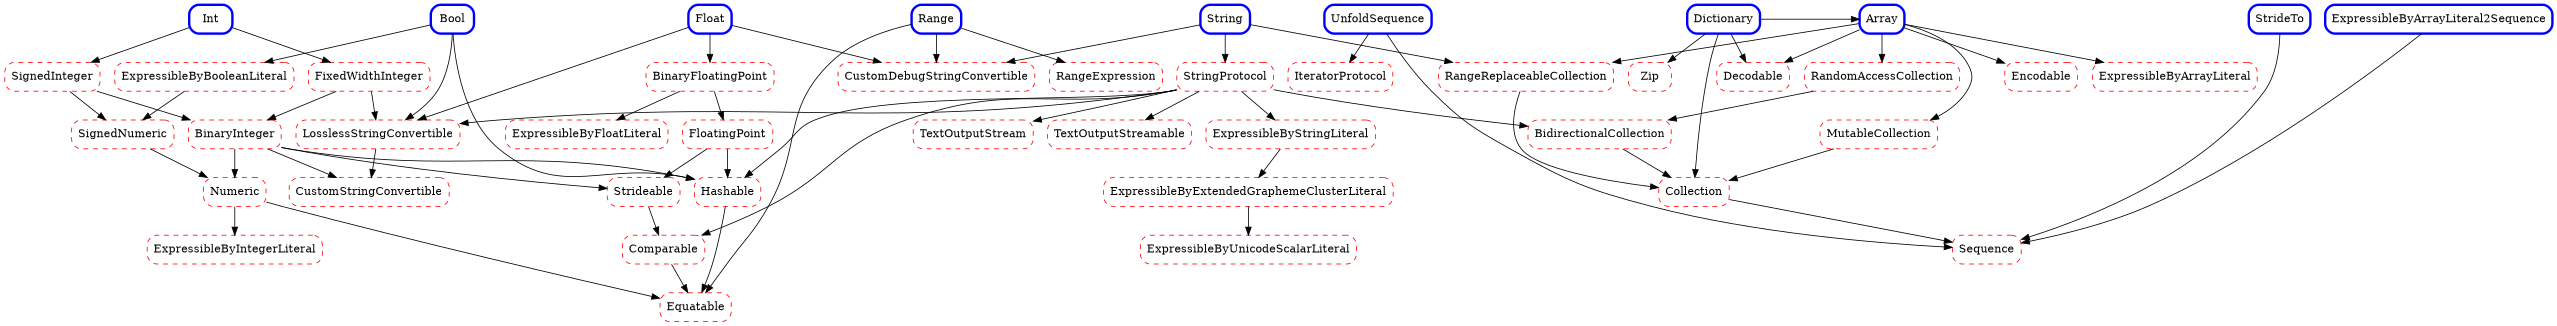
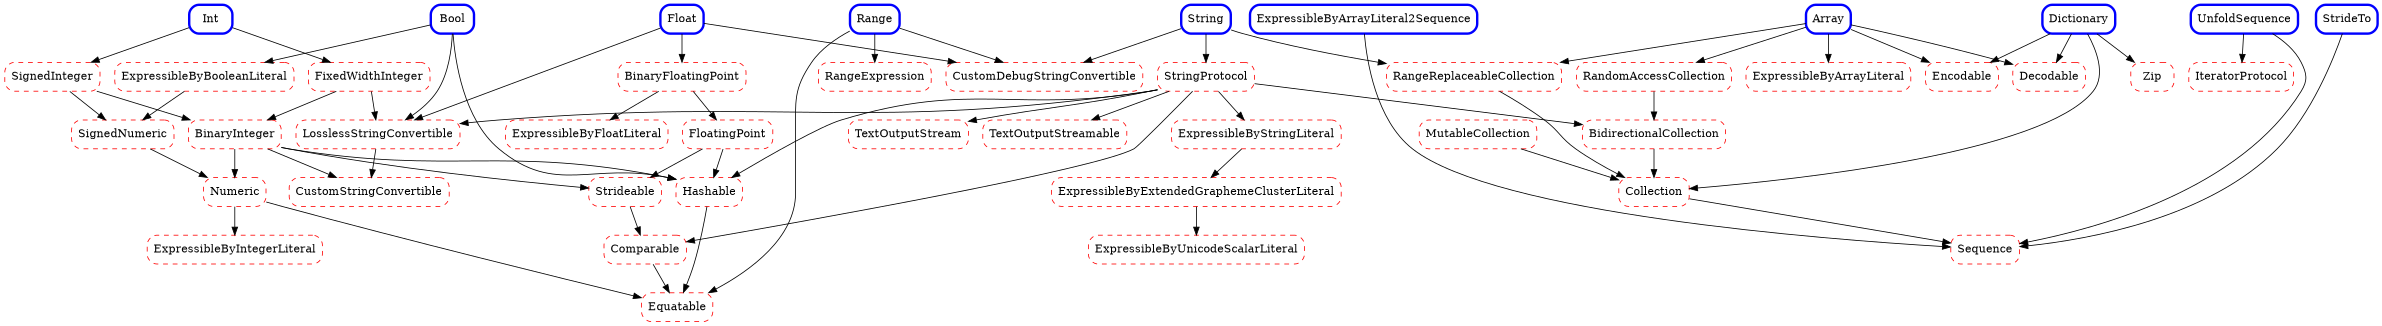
  digraph {
    fontname="DejaVu Serif"
    rankdir=TB
    ranksep=0.5
    root=0
    node [color=red fillcolor=white fontname="DejaVu Serif" penwidth=1 shape=rectangle style="rounded,dashed"]
    edge [dir=left fontname="DejaVu Serif"]
    CustomStringConvertible
    LosslessStringConvertible
    CustomDebugStringConvertible
    Hashable
    Equatable
    Comparable
    Numeric
    SignedNumeric
    Strideable
    BinaryInteger
    FixedWidthInteger
    SignedInteger
    FloatingPoint
    BinaryFloatingPoint
    ExpressibleByArrayLiteral
    n16 [label=Zip]
    ExpressibleByIntegerLiteral
    ExpressibleByBooleanLiteral
    ExpressibleByFloatLiteral
    ExpressibleByStringLiteral
    ExpressibleByExtendedGraphemeClusterLiteral
    ExpressibleByUnicodeScalarLiteral
    RangeExpression
    Collection
    Sequence
    BidirectionalCollection
    RandomAccessCollection
    MutableCollection
    RangeReplaceableCollection
    IteratorProtocol
    StringProtocol
    Encodable
    Decodable
    TextOutputStream
    TextOutputStreamable
    Int [color=blue penwidth=3 style=rounded]
    Float [color=blue penwidth=3 style=rounded]
    Bool [color=blue penwidth=3 style=rounded]
    String [color=blue penwidth=3 style=rounded]
    Array [color=blue penwidth=3 style=rounded]
    Dictionary [color=blue penwidth=3 style=rounded]
    Range [color=blue penwidth=3 style=rounded]
    UnfoldSequence [color=blue penwidth=3 style=rounded]
    StrideTo [color=blue penwidth=3 style=rounded]
    n45 [color=blue label=ExpressibleByArrayLiteral2Sequence penwidth=3 style=rounded]
    subgraph sub_1 {
      CustomStringConvertible
      LosslessStringConvertible
      CustomDebugStringConvertible
      Hashable
      Equatable
      Comparable
      Numeric
      SignedNumeric
      Strideable
      BinaryInteger
      FixedWidthInteger
      SignedInteger
      FloatingPoint
      BinaryFloatingPoint
      ExpressibleByArrayLiteral
      n16
      ExpressibleByIntegerLiteral
      ExpressibleByBooleanLiteral
      ExpressibleByFloatLiteral
      ExpressibleByStringLiteral
      ExpressibleByExtendedGraphemeClusterLiteral
      ExpressibleByUnicodeScalarLiteral
      RangeExpression
      Collection
      Sequence
      BidirectionalCollection
      RandomAccessCollection
      MutableCollection
      RangeReplaceableCollection
      IteratorProtocol
      StringProtocol
      Encodable
      Decodable
      TextOutputStream
      TextOutputStreamable
    }
    subgraph sub_2 {
      rank=same
      Int
      Float
      Bool
      String
      Array
      Dictionary
      Range
      UnfoldSequence
      StrideTo
      n45
    }
    LosslessStringConvertible -> CustomStringConvertible
    Hashable -> Equatable
    Comparable -> Equatable
    Numeric -> Equatable
    Numeric -> ExpressibleByIntegerLiteral
    SignedNumeric -> Numeric
    Strideable -> Comparable
    BinaryInteger -> CustomStringConvertible
    BinaryInteger -> Hashable
    BinaryInteger -> Numeric
    BinaryInteger -> Strideable
    FixedWidthInteger -> LosslessStringConvertible
    FixedWidthInteger -> BinaryInteger
    SignedInteger -> SignedNumeric
    SignedInteger -> BinaryInteger
    FloatingPoint -> Hashable
    FloatingPoint -> Strideable
    BinaryFloatingPoint -> FloatingPoint
    BinaryFloatingPoint -> ExpressibleByFloatLiteral
    ExpressibleByBooleanLiteral -> SignedNumeric
    ExpressibleByStringLiteral -> ExpressibleByExtendedGraphemeClusterLiteral
    ExpressibleByExtendedGraphemeClusterLiteral -> ExpressibleByUnicodeScalarLiteral
    Collection -> Sequence
    BidirectionalCollection -> Collection
    RandomAccessCollection -> BidirectionalCollection
    MutableCollection -> Collection
    RangeReplaceableCollection -> Collection
    StringProtocol -> LosslessStringConvertible
    StringProtocol -> Hashable
    StringProtocol -> Comparable
    StringProtocol -> ExpressibleByStringLiteral
    StringProtocol -> BidirectionalCollection
    StringProtocol -> TextOutputStream
    StringProtocol -> TextOutputStreamable
    Int -> FixedWidthInteger
    Int -> SignedInteger
    Float -> LosslessStringConvertible
    Float -> CustomDebugStringConvertible
    Float -> BinaryFloatingPoint
    Bool -> LosslessStringConvertible
    Bool -> Hashable
    Bool -> ExpressibleByBooleanLiteral
    String -> CustomDebugStringConvertible
    String -> RangeReplaceableCollection
    String -> StringProtocol
    Array -> ExpressibleByArrayLiteral
    Array -> RandomAccessCollection
-   Array -> MutableCollection
    Array -> RangeReplaceableCollection
    Array -> Encodable
    Array -> Decodable
    Dictionary -> n16
    Dictionary -> Collection
-   Dictionary -> Array
+   Dictionary -> Encodable
    Dictionary -> Decodable
    Range -> CustomDebugStringConvertible
    Range -> Equatable
    Range -> RangeExpression
    UnfoldSequence -> Sequence
    UnfoldSequence -> IteratorProtocol
    StrideTo -> Sequence
    n45 -> Sequence
  }
